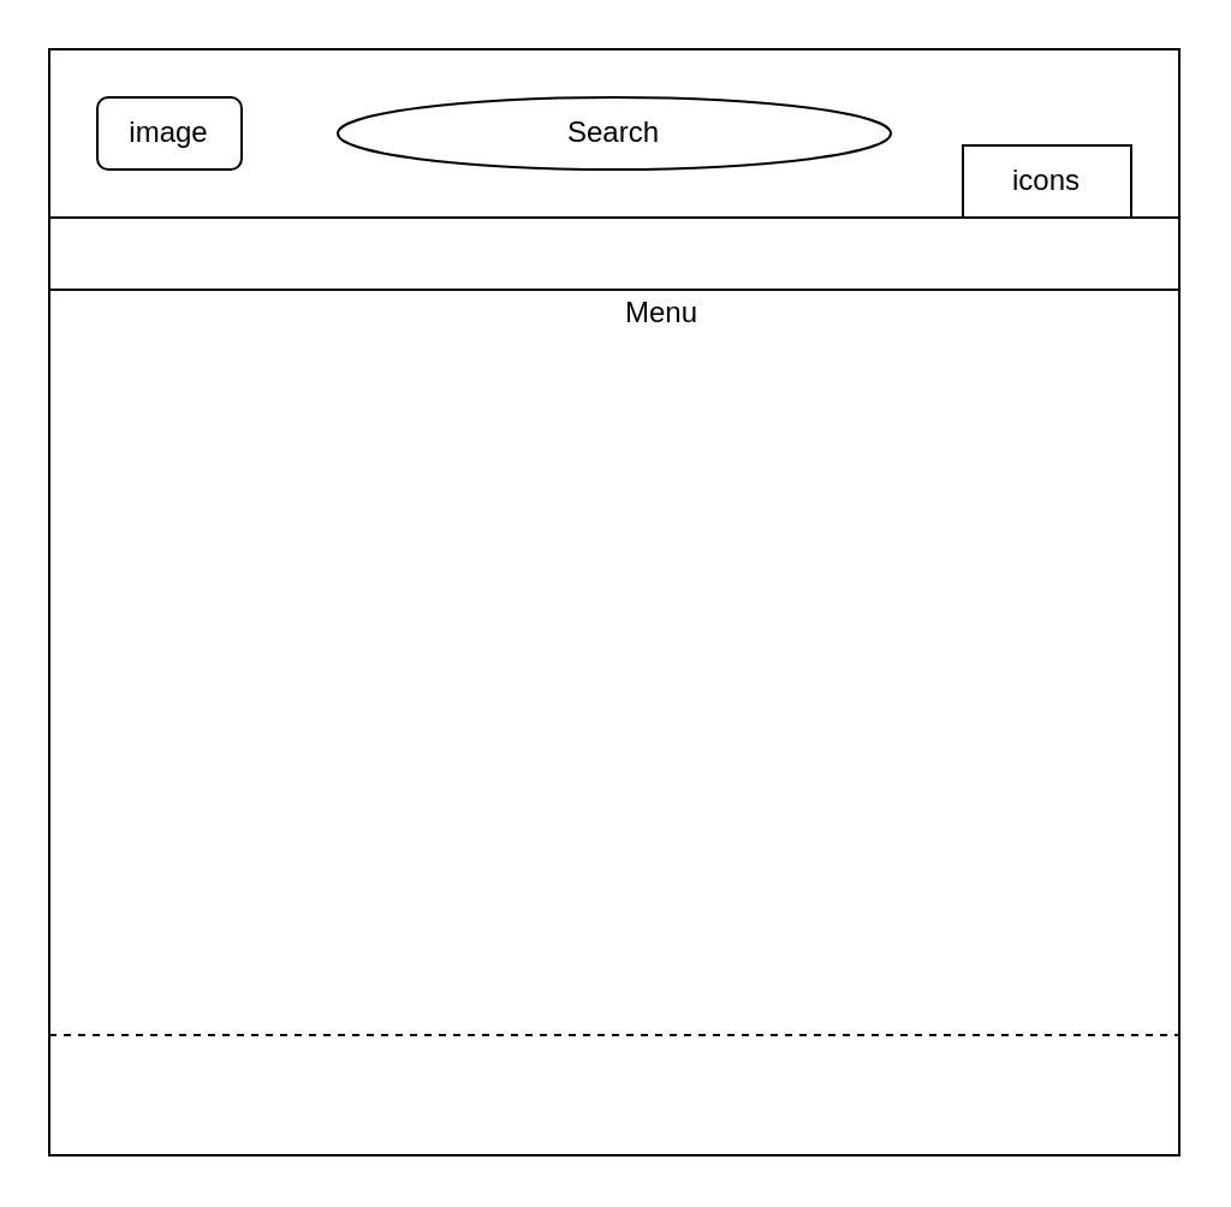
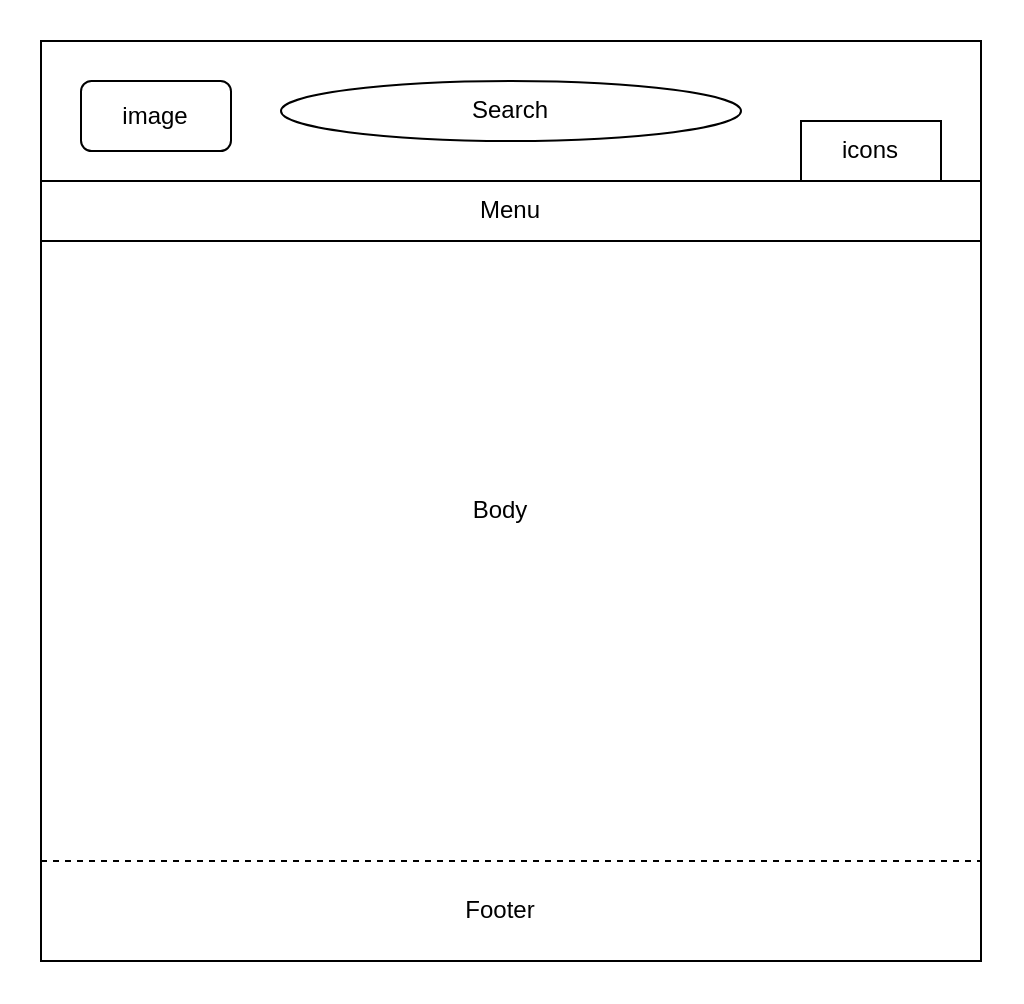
  <mxCell id="0" />
  <mxCell id="1" parent="0" />
  <mxCell id="2" value="" style="rounded=0;whiteSpace=wrap;html=1;" vertex="1" parent="1"><mxGeometry x="20" y="20" width="470" height="460" as="geometry" /></mxCell>
  <mxCell id="3" value="" style="endArrow=none;html=1;rounded=0;entryX=0;entryY=0.25;entryDx=0;entryDy=0;exitX=1;exitY=0.25;exitDx=0;exitDy=0;" edge="1" parent="1"><mxGeometry width="50" height="50" relative="1" as="geometry"><mxPoint x="490" y="120" as="sourcePoint" /><mxPoint x="20" y="120" as="targetPoint" /></mxGeometry></mxCell>
- <mxCell id="4" value="image" style="rounded=1;whiteSpace=wrap;html=1;" vertex="1" parent="1"><mxGeometry x="40" y="40" width="60" height="30" as="geometry" /></mxCell>
+ <mxCell id="4" value="image" style="rounded=1;whiteSpace=wrap;html=1;" vertex="1" parent="1"><mxGeometry x="40" y="40" width="75" height="35" as="geometry" /></mxCell>
  <mxCell id="5" value="Search" style="ellipse;whiteSpace=wrap;html=1;" vertex="1" parent="1"><mxGeometry x="140" y="40" width="230" height="30" as="geometry" /></mxCell>
  <mxCell id="6" value="icons" style="rounded=0;whiteSpace=wrap;html=1;" vertex="1" parent="1"><mxGeometry x="400" y="60" width="70" height="30" as="geometry" /></mxCell>
  <mxCell id="7" value="" style="endArrow=none;html=1;rounded=0;entryX=0;entryY=0.25;entryDx=0;entryDy=0;exitX=1;exitY=0.25;exitDx=0;exitDy=0;" edge="1" parent="1"><mxGeometry width="50" height="50" relative="1" as="geometry"><mxPoint x="490" y="90" as="sourcePoint" /><mxPoint x="20" y="90" as="targetPoint" /></mxGeometry></mxCell>
- <mxCell id="8" value="Menu" style="text;html=1;align=center;verticalAlign=middle;whiteSpace=wrap;rounded=0;" vertex="1" parent="1"><mxGeometry x="245" y="115" width="60" height="30" as="geometry" /></mxCell>
+ <mxCell id="8" value="Menu" style="text;html=1;align=center;verticalAlign=middle;whiteSpace=wrap;rounded=0;" vertex="1" parent="1"><mxGeometry x="225" y="90" width="60" height="30" as="geometry" /></mxCell>
  <mxCell id="9" value="" style="endArrow=none;dashed=1;html=1;rounded=0;exitX=0;exitY=0.75;exitDx=0;exitDy=0;entryX=1;entryY=0.75;entryDx=0;entryDy=0;" edge="1" parent="1"><mxGeometry width="50" height="50" relative="1" as="geometry"><mxPoint x="20" y="430" as="sourcePoint" /><mxPoint x="490" y="430" as="targetPoint" /></mxGeometry></mxCell>
+ <mxCell id="10" value="Footer" style="text;html=1;align=center;verticalAlign=middle;whiteSpace=wrap;rounded=0;" vertex="1" parent="1"><mxGeometry x="220" y="440" width="60" height="30" as="geometry" /></mxCell>
+ <mxCell id="11" value="Body" style="text;html=1;align=center;verticalAlign=middle;whiteSpace=wrap;rounded=0;" vertex="1" parent="1"><mxGeometry x="220" y="240" width="60" height="30" as="geometry" /></mxCell>
